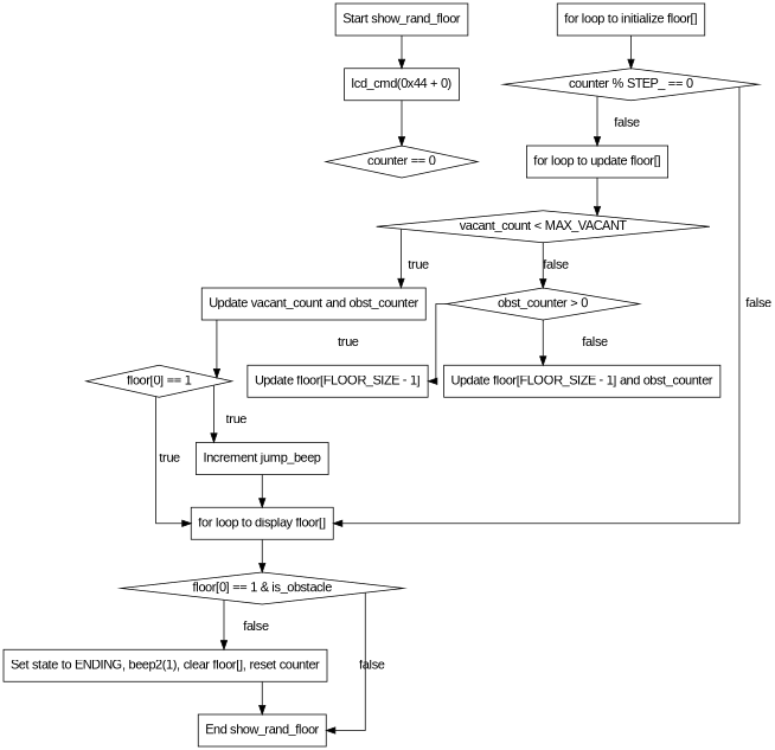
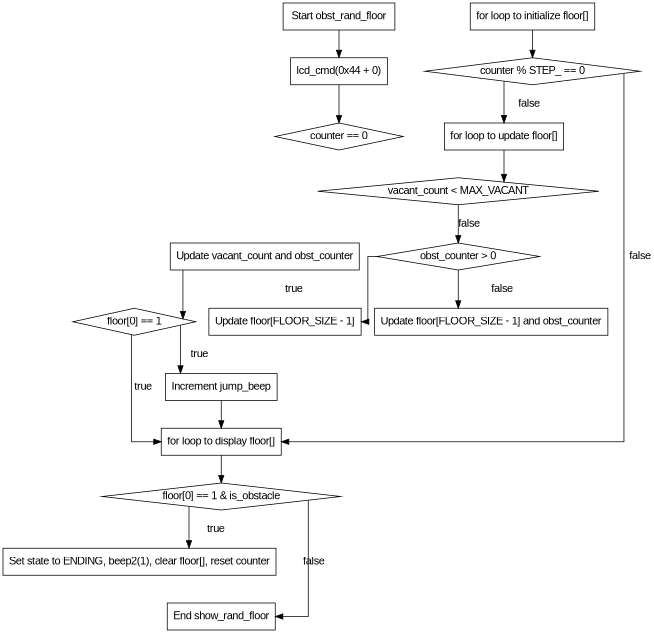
  digraph {
    fontname="Liberation Sans"
    splines=ortho
    node [fontname="Liberation Sans" shape=rect]
    edge [fontname="Liberation Sans"]
-   n1 [label="Start show_rand_floor"]
+   n1 [label="Start obst_rand_floor"]
    n2 [label="lcd_cmd(0x44 + 0)"]
    n3 [label="counter == 0" shape=diamond]
    n4 [label="for loop to initialize floor[]"]
    n5 [label="counter % STEP_ == 0" shape=diamond]
    n6 [label="for loop to update floor[]"]
    n7 [label="for loop to display floor[]"]
    n8 [label="vacant_count < MAX_VACANT" shape=diamond]
    n9 [label="floor[0] == 1 & is_obstacle" shape=diamond]
    n10 [label="Update vacant_count and obst_counter"]
    n11 [label="obst_counter > 0" shape=diamond]
    n12 [label="floor[0] == 1" shape=diamond]
    n13 [label="Update floor[FLOOR_SIZE - 1]"]
    n14 [label="Update floor[FLOOR_SIZE - 1] and obst_counter"]
    n15 [label="Increment jump_beep"]
    n16 [label="Set state to ENDING, beep2(1), clear floor[], reset counter"]
    n17 [label="End show_rand_floor"]
    n1 -> n2
    n2 -> n3
    n4 -> n5
    n5 -> n6 [label=false]
    n5 -> n7 [label=false]
    n6 -> n8
    n7 -> n9
-   n8 -> n10 [label=true]
    n8 -> n11 [label=false]
-   n9 -> n16 [label=false]
+   n9 -> n16 [label=true]
    n9 -> n17 [label=false]
    n10 -> n12
    n11 -> n13 [label=true]
    n11 -> n14 [label=false]
    n12 -> n7 [label=true]
    n12 -> n15 [label=true]
    n15 -> n7
-   n16 -> n17
  }
